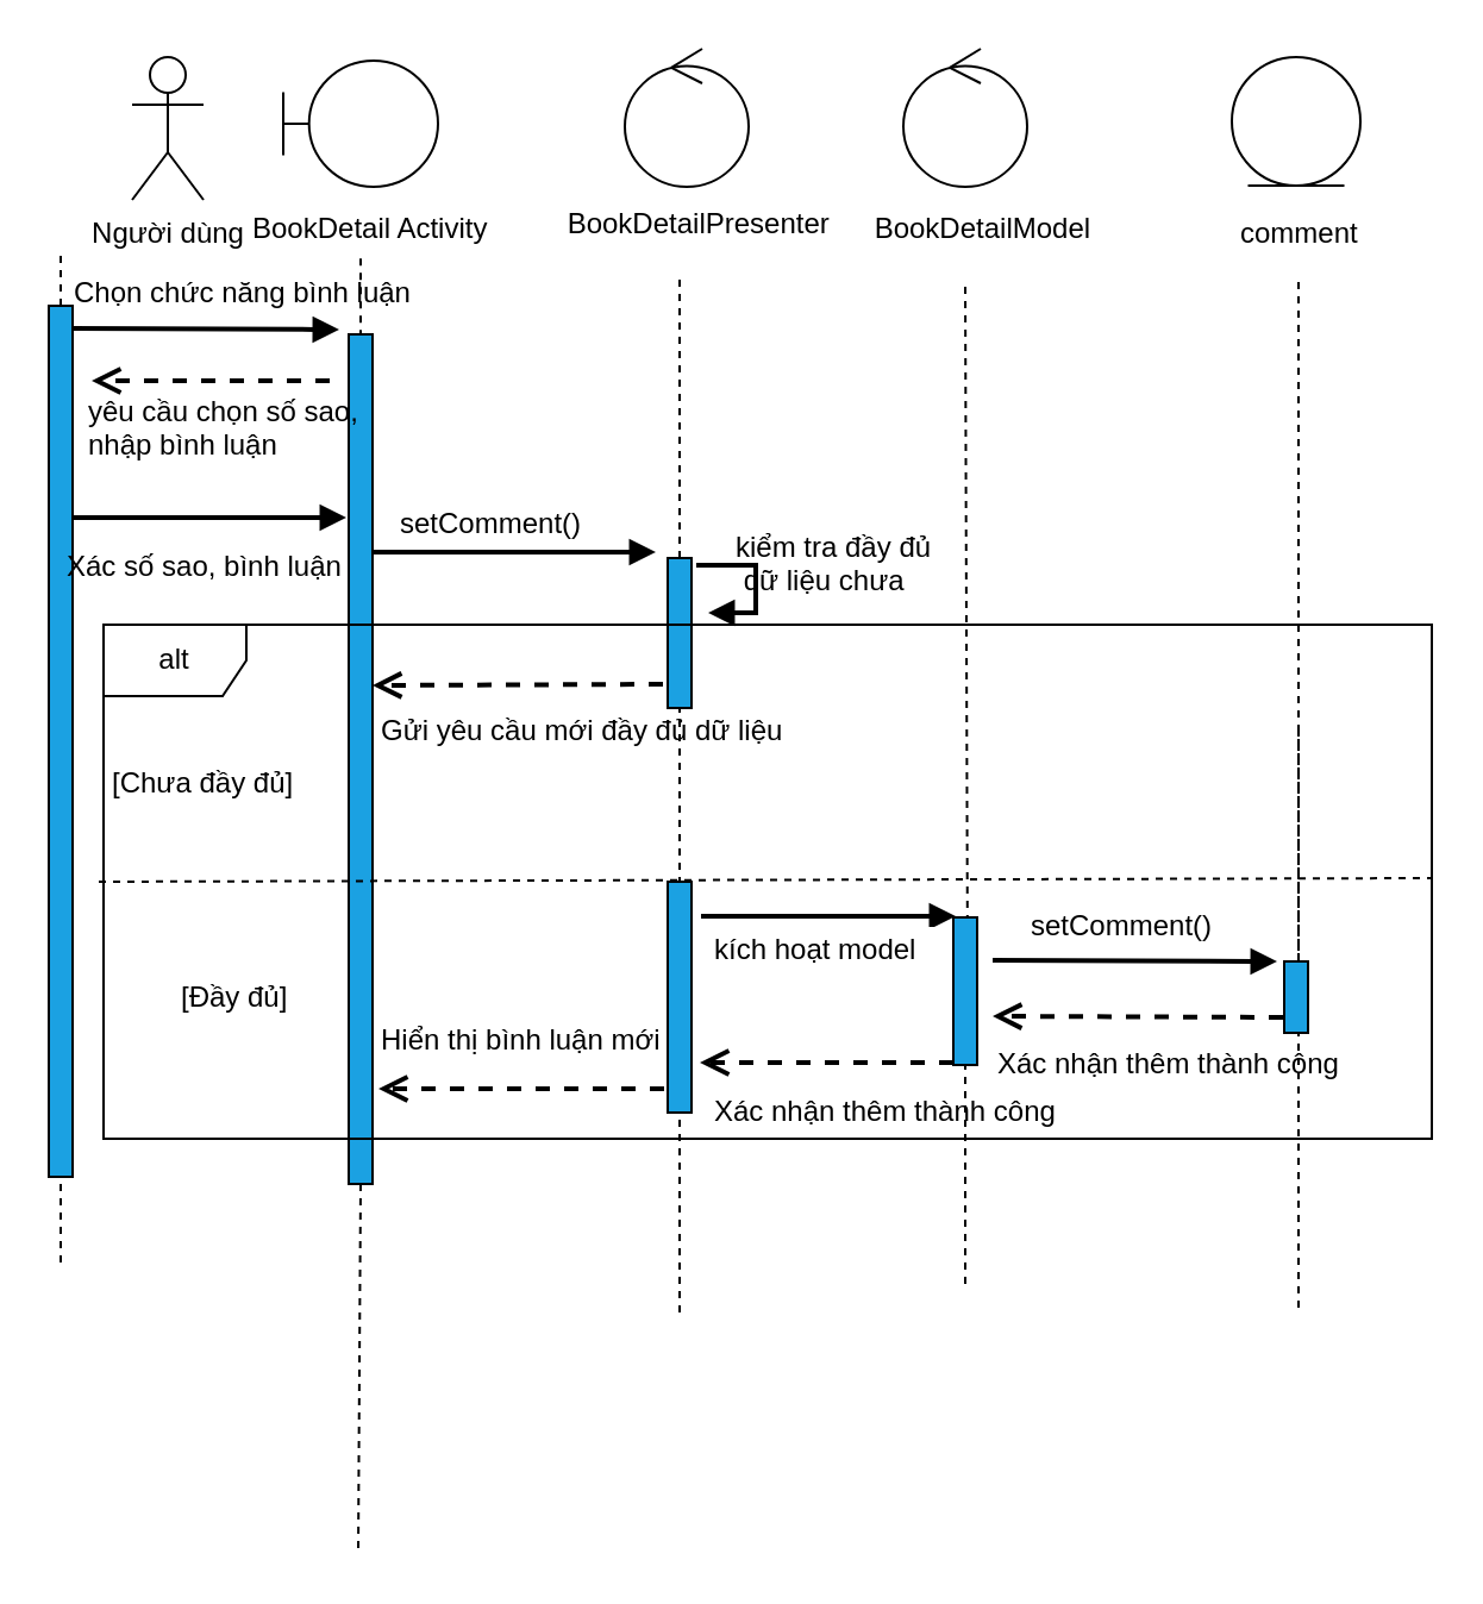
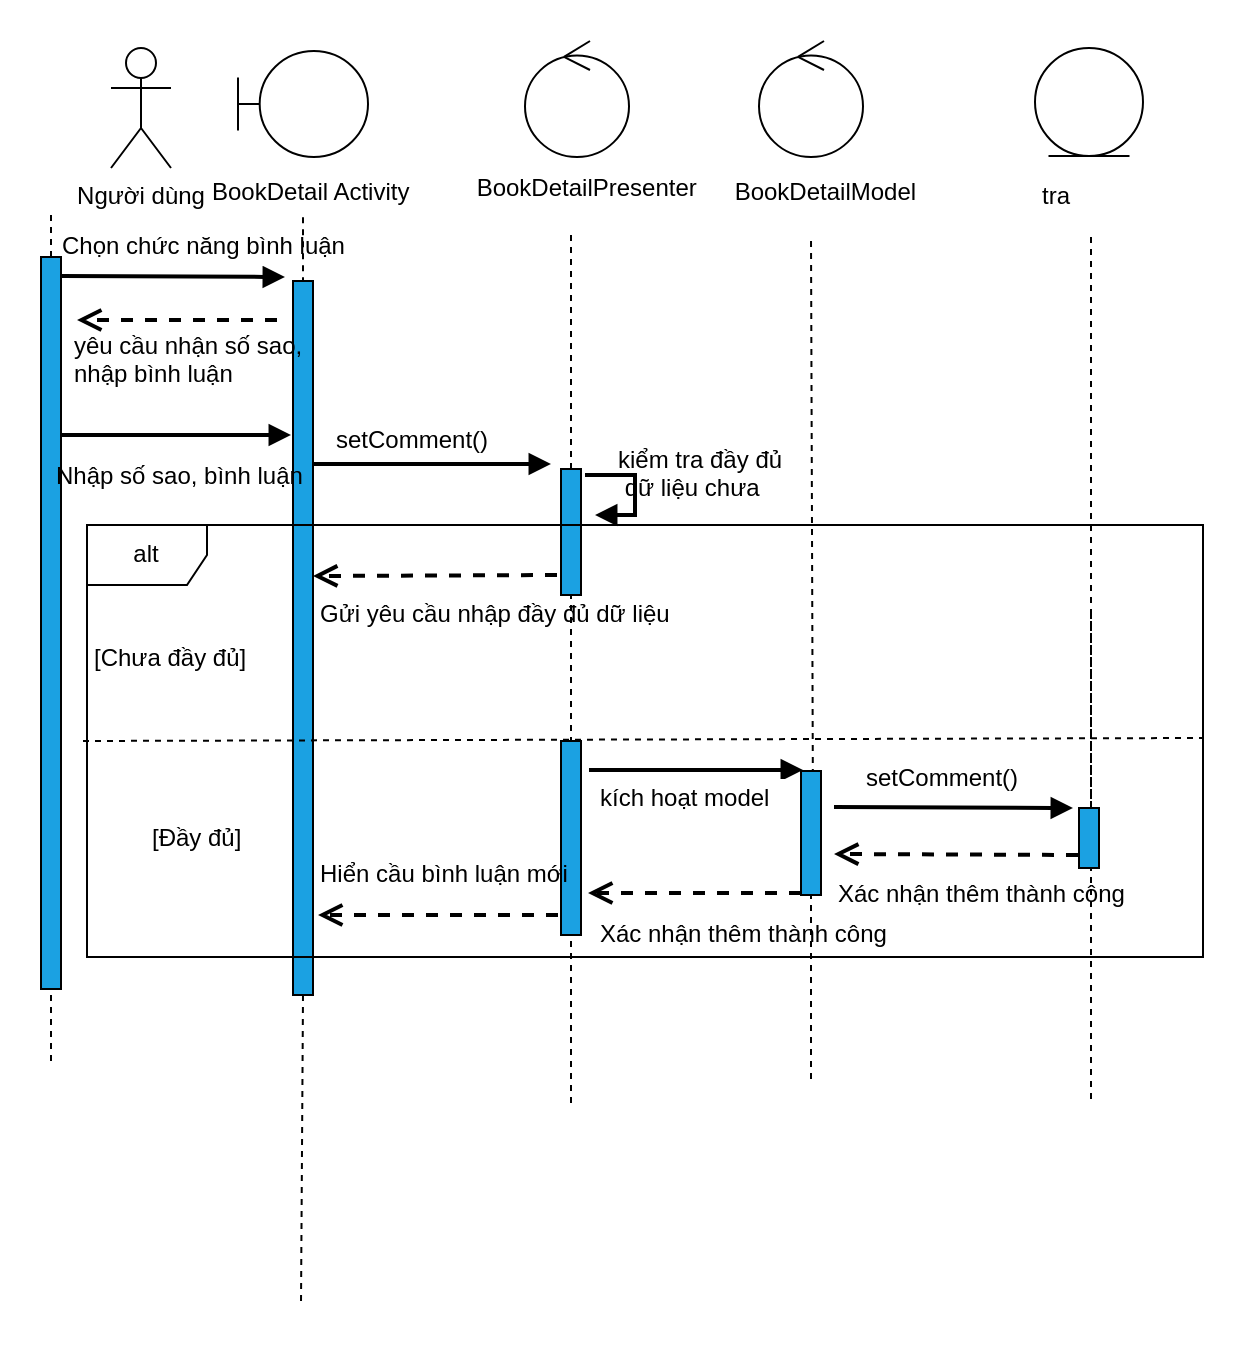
  <mxCell id="0" />
  <mxCell id="1" parent="0" />
  <mxCell id="2" value="Người dùng" style="shape=umlActor;verticalLabelPosition=bottom;labelBackgroundColor=#ffffff;verticalAlign=top;html=1;outlineConnect=0;" vertex="1" parent="1"><mxGeometry x="55" y="23.5" width="30" height="60" as="geometry" /></mxCell>
  <mxCell id="3" value="" style="ellipse;shape=umlControl;whiteSpace=wrap;html=1;strokeColor=#000000;" vertex="1" parent="1"><mxGeometry x="262" y="20" width="52" height="58" as="geometry" /></mxCell>
  <mxCell id="4" value="&amp;nbsp;BookDetailPresenter" style="text;html=1;resizable=0;points=[];autosize=1;align=left;verticalAlign=top;spacingTop=-4;" vertex="1" parent="1"><mxGeometry x="233" y="83.5" width="130" height="20" as="geometry" /></mxCell>
  <mxCell id="5" value="" style="shape=umlBoundary;whiteSpace=wrap;html=1;strokeColor=#000000;" vertex="1" parent="1"><mxGeometry x="118.5" y="25" width="65" height="53" as="geometry" /></mxCell>
  <mxCell id="6" value="BookDetail Activity" style="text;html=1;resizable=0;points=[];autosize=1;align=left;verticalAlign=top;spacingTop=-4;" vertex="1" parent="1"><mxGeometry x="103.5" y="85.5" width="110" height="20" as="geometry" /></mxCell>
  <mxCell id="7" value="" style="ellipse;shape=umlEntity;whiteSpace=wrap;html=1;strokeColor=#000000;" vertex="1" parent="1"><mxGeometry x="517" y="23.5" width="54" height="54" as="geometry" /></mxCell>
  <mxCell id="8" value="&amp;nbsp;BookDetailModel" style="text;html=1;resizable=0;points=[];autosize=1;align=left;verticalAlign=top;spacingTop=-4;" vertex="1" parent="1"><mxGeometry x="361.5" y="85.5" width="110" height="20" as="geometry" /></mxCell>
  <mxCell id="9" value="" style="endArrow=block;endFill=1;endSize=6;html=1;strokeWidth=2;" edge="1" parent="1"><mxGeometry width="100" relative="1" as="geometry"><mxPoint x="30" y="137.5" as="sourcePoint" /><mxPoint x="142" y="138" as="targetPoint" /></mxGeometry></mxCell>
  <mxCell id="10" value="" style="ellipse;shape=umlControl;whiteSpace=wrap;html=1;strokeColor=#000000;" vertex="1" parent="1"><mxGeometry x="379" y="20" width="52" height="58" as="geometry" /></mxCell>
- <mxCell id="11" value="comment" style="text;html=1;resizable=0;points=[];autosize=1;align=left;verticalAlign=top;spacingTop=-4;" vertex="1" parent="1"><mxGeometry x="519" y="87.5" width="60" height="20" as="geometry" /></mxCell>
+ <mxCell id="11" value="tra" style="text;html=1;resizable=0;points=[];autosize=1;align=left;verticalAlign=top;spacingTop=-4;" vertex="1" parent="1"><mxGeometry x="519" y="87.5" width="60" height="20" as="geometry" /></mxCell>
  <mxCell id="12" value="" style="endArrow=block;endFill=1;endSize=6;html=1;strokeWidth=2;" edge="1" parent="1"><mxGeometry width="100" relative="1" as="geometry"><mxPoint x="156" y="231.5" as="sourcePoint" /><mxPoint x="275" y="231.5" as="targetPoint" /></mxGeometry></mxCell>
  <mxCell id="13" value="" style="endArrow=block;endFill=1;endSize=6;html=1;strokeWidth=2;" edge="1" parent="1"><mxGeometry width="100" relative="1" as="geometry"><mxPoint x="294" y="384.5" as="sourcePoint" /><mxPoint x="401" y="384.5" as="targetPoint" /><Array as="points"><mxPoint x="346.5" y="384.5" /></Array></mxGeometry></mxCell>
  <mxCell id="14" value="Chọn chức năng bình luận" style="text;html=1;resizable=0;points=[];autosize=1;align=left;verticalAlign=top;spacingTop=-4;fillColor=#ffffff;" vertex="1" parent="1"><mxGeometry x="28.5" y="112.5" width="160" height="20" as="geometry" /></mxCell>
  <mxCell id="15" value="kích hoạt model" style="text;html=1;resizable=0;points=[];autosize=1;align=left;verticalAlign=top;spacingTop=-4;fillColor=#ffffff;" vertex="1" parent="1"><mxGeometry x="297.5" y="389" width="95" height="14" as="geometry" /></mxCell>
  <mxCell id="16" value="setComment()" style="text;html=1;resizable=0;points=[];autosize=1;align=left;verticalAlign=top;spacingTop=-4;" vertex="1" parent="1"><mxGeometry x="166" y="210" width="90" height="20" as="geometry" /></mxCell>
  <mxCell id="17" value="" style="endArrow=block;endFill=1;endSize=6;html=1;strokeWidth=2;" edge="1" parent="1"><mxGeometry width="100" relative="1" as="geometry"><mxPoint x="416.5" y="403" as="sourcePoint" /><mxPoint x="536" y="403.5" as="targetPoint" /></mxGeometry></mxCell>
  <mxCell id="18" value="" style="endArrow=none;dashed=1;html=1;strokeWidth=1;" edge="1" parent="1" source="19"><mxGeometry width="50" height="50" relative="1" as="geometry"><mxPoint x="25" y="497" as="sourcePoint" /><mxPoint x="25" y="107" as="targetPoint" /></mxGeometry></mxCell>
  <mxCell id="19" value="" style="html=1;points=[];perimeter=orthogonalPerimeter;fillColor=#1ba1e2;strokeColor=#000000;fontColor=#ffffff;" vertex="1" parent="1"><mxGeometry x="20" y="128" width="10" height="366" as="geometry" /></mxCell>
  <mxCell id="20" value="" style="endArrow=none;dashed=1;html=1;strokeWidth=1;" edge="1" parent="1"><mxGeometry width="50" height="50" relative="1" as="geometry"><mxPoint x="25" y="497" as="sourcePoint" /><mxPoint x="25" y="532" as="targetPoint" /></mxGeometry></mxCell>
  <mxCell id="21" value="" style="endArrow=none;dashed=1;html=1;strokeWidth=1;exitX=0.5;exitY=0.003;exitDx=0;exitDy=0;exitPerimeter=0;" edge="1" parent="1" source="22"><mxGeometry width="50" height="50" relative="1" as="geometry"><mxPoint x="151" y="497" as="sourcePoint" /><mxPoint x="151" y="108" as="targetPoint" /></mxGeometry></mxCell>
  <mxCell id="22" value="" style="html=1;points=[];perimeter=orthogonalPerimeter;fillColor=#1ba1e2;strokeColor=#000000;fontColor=#ffffff;" vertex="1" parent="1"><mxGeometry x="146" y="140" width="10" height="357" as="geometry" /></mxCell>
  <mxCell id="23" value="" style="endArrow=none;dashed=1;html=1;strokeWidth=1;exitX=-0.014;exitY=-0.107;exitDx=0;exitDy=0;exitPerimeter=0;" edge="1" parent="1"><mxGeometry width="50" height="50" relative="1" as="geometry"><mxPoint x="151" y="497" as="sourcePoint" /><mxPoint x="150" y="652" as="targetPoint" /></mxGeometry></mxCell>
  <mxCell id="24" value="" style="endArrow=none;dashed=1;html=1;strokeWidth=1;" edge="1" parent="1" source="25"><mxGeometry width="50" height="50" relative="1" as="geometry"><mxPoint x="285" y="497" as="sourcePoint" /><mxPoint x="285" y="117" as="targetPoint" /></mxGeometry></mxCell>
  <mxCell id="25" value="" style="html=1;points=[];perimeter=orthogonalPerimeter;fillColor=#1ba1e2;strokeColor=#000000;fontColor=#ffffff;" vertex="1" parent="1"><mxGeometry x="280" y="234" width="10" height="63" as="geometry" /></mxCell>
  <mxCell id="26" value="" style="endArrow=none;dashed=1;html=1;strokeWidth=1;" edge="1" parent="1" target="25"><mxGeometry width="50" height="50" relative="1" as="geometry"><mxPoint x="285" y="551" as="sourcePoint" /><mxPoint x="285" y="117" as="targetPoint" /></mxGeometry></mxCell>
  <mxCell id="27" value="" style="endArrow=none;dashed=1;html=1;strokeWidth=1;exitX=1.075;exitY=-0.1;exitDx=0;exitDy=0;exitPerimeter=0;" edge="1" parent="1"><mxGeometry width="50" height="50" relative="1" as="geometry"><mxPoint x="406" y="411" as="sourcePoint" /><mxPoint x="405" y="117" as="targetPoint" /></mxGeometry></mxCell>
  <mxCell id="28" value="" style="endArrow=none;dashed=1;html=1;strokeWidth=1;" edge="1" parent="1" source="43"><mxGeometry width="50" height="50" relative="1" as="geometry"><mxPoint x="405" y="539" as="sourcePoint" /><mxPoint x="405" y="397" as="targetPoint" /></mxGeometry></mxCell>
  <mxCell id="29" value="" style="endArrow=none;dashed=1;html=1;strokeWidth=1;" edge="1" parent="1"><mxGeometry width="50" height="50" relative="1" as="geometry"><mxPoint x="545" y="427" as="sourcePoint" /><mxPoint x="545" y="117" as="targetPoint" /></mxGeometry></mxCell>
  <mxCell id="30" value="" style="endArrow=none;dashed=1;html=1;strokeWidth=1;" edge="1" parent="1"><mxGeometry width="50" height="50" relative="1" as="geometry"><mxPoint x="545" y="549" as="sourcePoint" /><mxPoint x="545" y="307" as="targetPoint" /></mxGeometry></mxCell>
  <mxCell id="31" value="" style="html=1;verticalAlign=bottom;endArrow=open;dashed=1;endSize=8;strokeWidth=2;" edge="1" parent="1"><mxGeometry relative="1" as="geometry"><mxPoint x="138" y="159.5" as="sourcePoint" /><mxPoint x="38" y="159.5" as="targetPoint" /></mxGeometry></mxCell>
- <mxCell id="32" value="yêu cầu chọn số sao,&lt;br&gt;nhập bình luận&lt;br&gt;" style="text;html=1;resizable=0;points=[];autosize=1;align=left;verticalAlign=top;spacingTop=-4;fillColor=none;" vertex="1" parent="1"><mxGeometry x="35" y="163" width="130" height="30" as="geometry" /></mxCell>
+ <mxCell id="32" value="yêu cầu nhận số sao,&lt;br&gt;nhập bình luận&lt;br&gt;" style="text;html=1;resizable=0;points=[];autosize=1;align=left;verticalAlign=top;spacingTop=-4;fillColor=none;" vertex="1" parent="1"><mxGeometry x="35" y="163" width="130" height="30" as="geometry" /></mxCell>
  <mxCell id="33" value="" style="endArrow=block;endFill=1;endSize=6;html=1;strokeWidth=2;" edge="1" parent="1"><mxGeometry width="100" relative="1" as="geometry"><mxPoint x="30" y="217" as="sourcePoint" /><mxPoint x="145" y="217" as="targetPoint" /></mxGeometry></mxCell>
- <mxCell id="34" value="Xác số sao, bình luận" style="text;html=1;resizable=0;points=[];autosize=1;align=left;verticalAlign=top;spacingTop=-4;" vertex="1" parent="1"><mxGeometry x="26" y="228" width="140" height="20" as="geometry" /></mxCell>
+ <mxCell id="34" value="Nhập số sao, bình luận" style="text;html=1;resizable=0;points=[];autosize=1;align=left;verticalAlign=top;spacingTop=-4;" vertex="1" parent="1"><mxGeometry x="26" y="228" width="140" height="20" as="geometry" /></mxCell>
  <mxCell id="35" value="" style="html=1;verticalAlign=bottom;endArrow=open;dashed=1;endSize=8;strokeWidth=2;" edge="1" parent="1"><mxGeometry relative="1" as="geometry"><mxPoint x="538.5" y="427" as="sourcePoint" /><mxPoint x="416.5" y="426.5" as="targetPoint" /></mxGeometry></mxCell>
  <mxCell id="36" value="" style="html=1;verticalAlign=bottom;endArrow=open;dashed=1;endSize=8;strokeWidth=2;" edge="1" parent="1"><mxGeometry relative="1" as="geometry"><mxPoint x="278" y="287" as="sourcePoint" /><mxPoint x="156" y="287.5" as="targetPoint" /></mxGeometry></mxCell>
  <mxCell id="37" value="" style="edgeStyle=orthogonalEdgeStyle;html=1;align=left;spacingLeft=2;endArrow=block;rounded=0;entryX=1;entryY=0;strokeWidth=2;" edge="1" parent="1"><mxGeometry relative="1" as="geometry"><mxPoint x="292" y="237" as="sourcePoint" /><Array as="points"><mxPoint x="317" y="237" /></Array><mxPoint x="297" y="257" as="targetPoint" /></mxGeometry></mxCell>
  <mxCell id="38" value="kiểm tra đầy đủ&lt;br&gt;&amp;nbsp;dữ liệu chưa" style="text;html=1;resizable=0;points=[];autosize=1;align=left;verticalAlign=top;spacingTop=-4;" vertex="1" parent="1"><mxGeometry x="306.5" y="220" width="100" height="30" as="geometry" /></mxCell>
  <mxCell id="39" value="alt" style="shape=umlFrame;whiteSpace=wrap;html=1;" vertex="1" parent="1"><mxGeometry x="43" y="262" width="558" height="216" as="geometry" /></mxCell>
- <mxCell id="40" value="Gửi yêu cầu mới đầy đủ dữ liệu" style="text;html=1;resizable=0;points=[];autosize=1;align=left;verticalAlign=top;spacingTop=-4;" vertex="1" parent="1"><mxGeometry x="158" y="297" width="190" height="20" as="geometry" /></mxCell>
+ <mxCell id="40" value="Gửi yêu cầu nhập đầy đủ dữ liệu" style="text;html=1;resizable=0;points=[];autosize=1;align=left;verticalAlign=top;spacingTop=-4;" vertex="1" parent="1"><mxGeometry x="158" y="297" width="190" height="20" as="geometry" /></mxCell>
  <mxCell id="41" value="" style="endArrow=none;dashed=1;html=1;strokeWidth=1;" edge="1" parent="1"><mxGeometry width="50" height="50" relative="1" as="geometry"><mxPoint x="41" y="370" as="sourcePoint" /><mxPoint x="601" y="368.5" as="targetPoint" /></mxGeometry></mxCell>
  <mxCell id="42" value="" style="html=1;points=[];perimeter=orthogonalPerimeter;fillColor=#1ba1e2;strokeColor=#000000;fontColor=#ffffff;" vertex="1" parent="1"><mxGeometry x="280" y="370" width="10" height="97" as="geometry" /></mxCell>
  <mxCell id="43" value="" style="html=1;points=[];perimeter=orthogonalPerimeter;fillColor=#1ba1e2;strokeColor=#000000;fontColor=#ffffff;" vertex="1" parent="1"><mxGeometry x="400" y="385" width="10" height="62" as="geometry" /></mxCell>
  <mxCell id="44" value="" style="endArrow=none;dashed=1;html=1;strokeWidth=1;" edge="1" parent="1" target="43"><mxGeometry width="50" height="50" relative="1" as="geometry"><mxPoint x="405" y="539" as="sourcePoint" /><mxPoint x="405" y="397" as="targetPoint" /></mxGeometry></mxCell>
  <mxCell id="45" value="setComment()" style="text;html=1;resizable=0;points=[];autosize=1;align=left;verticalAlign=top;spacingTop=-4;" vertex="1" parent="1"><mxGeometry x="431" y="379" width="90" height="20" as="geometry" /></mxCell>
  <mxCell id="46" value="Xác nhận thêm thành công" style="text;html=1;resizable=0;points=[];autosize=1;align=left;verticalAlign=top;spacingTop=-4;" vertex="1" parent="1"><mxGeometry x="416.5" y="437" width="160" height="20" as="geometry" /></mxCell>
  <mxCell id="47" value="" style="html=1;verticalAlign=bottom;endArrow=open;dashed=1;endSize=8;strokeWidth=2;" edge="1" parent="1"><mxGeometry relative="1" as="geometry"><mxPoint x="400" y="446" as="sourcePoint" /><mxPoint x="293.5" y="446" as="targetPoint" /></mxGeometry></mxCell>
  <mxCell id="48" value="Xác nhận thêm thành công" style="text;html=1;resizable=0;points=[];autosize=1;align=left;verticalAlign=top;spacingTop=-4;" vertex="1" parent="1"><mxGeometry x="297.5" y="457" width="160" height="20" as="geometry" /></mxCell>
  <mxCell id="49" value="" style="html=1;verticalAlign=bottom;endArrow=open;dashed=1;endSize=8;strokeWidth=2;" edge="1" parent="1"><mxGeometry relative="1" as="geometry"><mxPoint x="278.5" y="457" as="sourcePoint" /><mxPoint x="158.5" y="457" as="targetPoint" /></mxGeometry></mxCell>
- <mxCell id="50" value="Hiển thị bình luận mới" style="text;html=1;resizable=0;points=[];autosize=1;align=left;verticalAlign=top;spacingTop=-4;" vertex="1" parent="1"><mxGeometry x="158" y="427" width="130" height="20" as="geometry" /></mxCell>
+ <mxCell id="50" value="Hiển cầu bình luận mới" style="text;html=1;resizable=0;points=[];autosize=1;align=left;verticalAlign=top;spacingTop=-4;" vertex="1" parent="1"><mxGeometry x="158" y="427" width="130" height="20" as="geometry" /></mxCell>
  <mxCell id="51" value="" style="html=1;points=[];perimeter=orthogonalPerimeter;fillColor=#1ba1e2;strokeColor=#000000;fontColor=#ffffff;" vertex="1" parent="1"><mxGeometry x="539" y="403.5" width="10" height="30" as="geometry" /></mxCell>
  <mxCell id="52" value="[Đầy đủ]" style="text;html=1;resizable=0;points=[];autosize=1;align=left;verticalAlign=top;spacingTop=-4;" vertex="1" parent="1"><mxGeometry x="73.5" y="408.5" width="60" height="20" as="geometry" /></mxCell>
  <mxCell id="53" value="[Chưa đầy đủ]" style="text;html=1;resizable=0;points=[];autosize=1;align=left;verticalAlign=top;spacingTop=-4;" vertex="1" parent="1"><mxGeometry x="45" y="318.5" width="90" height="20" as="geometry" /></mxCell>
